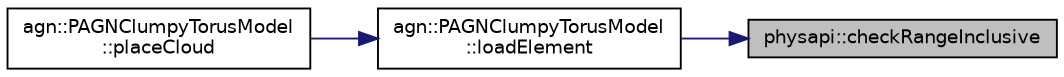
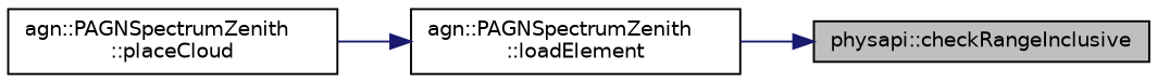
  digraph {
    rankdir=RL
    node [color=black fillcolor=white fontname=Helvetica fontsize=10 shape=record style=filled]
    edge [color=midnightblue dir=back fontname=Helvetica fontsize=10 labelfontname=Helvetica labelfontsize=10 style=solid]
    n1 [fillcolor=grey75 fontcolor=black height=0.2 label="physapi::checkRangeInclusive" width=0.4]
-   n2 [height=0.2 label="agn::PAGNClumpyTorusModel\l::loadElement" width=0.4]
-   n3 [height=0.2 label="agn::PAGNClumpyTorusModel\l::placeCloud" width=0.4]
+   n2 [height=0.2 label="agn::PAGNSpectrumZenith\l::loadElement" width=0.4]
+   n3 [height=0.2 label="agn::PAGNSpectrumZenith\l::placeCloud" width=0.4]
    n1 -> n2
    n2 -> n3
  }
